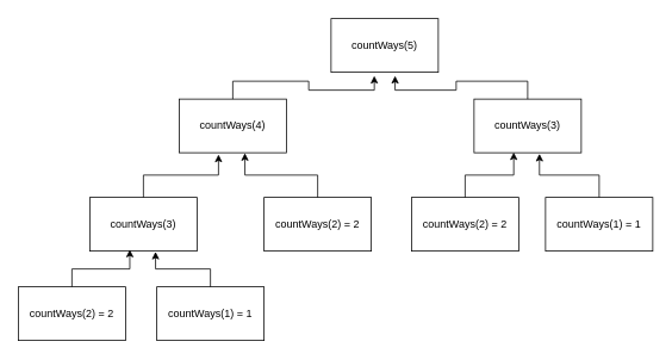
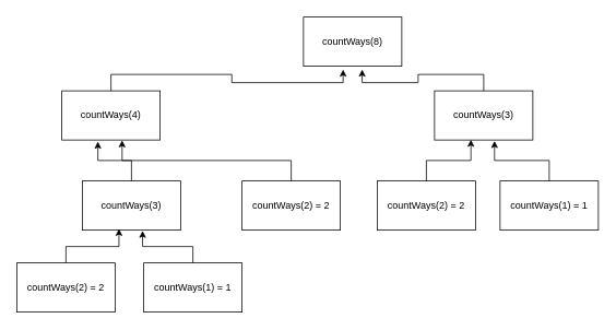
  <mxCell id="0" />
  <mxCell id="1" parent="0" />
- <mxCell id="2" value="countWays(5)" style="rounded=0;whiteSpace=wrap;html=1;" parent="1" vertex="1"><mxGeometry x="370" y="20" width="120" height="60" as="geometry" /></mxCell>
- <mxCell id="3" value="countWays(4)" style="rounded=0;whiteSpace=wrap;html=1;" parent="1" vertex="1"><mxGeometry x="200" y="110" width="120" height="60" as="geometry" /></mxCell>
+ <mxCell id="2" value="countWays(8)" style="rounded=0;whiteSpace=wrap;html=1;" parent="1" vertex="1"><mxGeometry x="370" y="20" width="120" height="60" as="geometry" /></mxCell>
+ <mxCell id="3" value="countWays(4)" style="rounded=0;whiteSpace=wrap;html=1;" parent="1" vertex="1"><mxGeometry x="75" y="110" width="120" height="60" as="geometry" /></mxCell>
  <mxCell id="4" value="countWays(3)" style="rounded=0;whiteSpace=wrap;html=1;" parent="1" vertex="1"><mxGeometry x="530" y="110" width="120" height="60" as="geometry" /></mxCell>
  <mxCell id="5" value="countWays(3)" style="rounded=0;whiteSpace=wrap;html=1;" parent="1" vertex="1"><mxGeometry x="100" y="220" width="120" height="60" as="geometry" /></mxCell>
  <mxCell id="6" value="countWays(2) = 2" style="rounded=0;whiteSpace=wrap;html=1;" parent="1" vertex="1"><mxGeometry x="295" y="220" width="120" height="60" as="geometry" /></mxCell>
  <mxCell id="7" value="countWays(2) = 2" style="rounded=0;whiteSpace=wrap;html=1;" parent="1" vertex="1"><mxGeometry x="460" y="220" width="120" height="60" as="geometry" /></mxCell>
  <mxCell id="8" value="countWays(1) = 1" style="rounded=0;whiteSpace=wrap;html=1;" parent="1" vertex="1"><mxGeometry x="610" y="220" width="120" height="60" as="geometry" /></mxCell>
  <mxCell id="9" value="countWays(2) = 2" style="rounded=0;whiteSpace=wrap;html=1;" parent="1" vertex="1"><mxGeometry x="20" y="320" width="120" height="60" as="geometry" /></mxCell>
  <mxCell id="10" value="countWays(1) = 1" style="rounded=0;whiteSpace=wrap;html=1;" parent="1" vertex="1"><mxGeometry x="175" y="320" width="120" height="60" as="geometry" /></mxCell>
  <mxCell id="11" style="edgeStyle=orthogonalEdgeStyle;rounded=0;orthogonalLoop=1;jettySize=auto;html=1;exitX=0.5;exitY=0;exitDx=0;exitDy=0;entryX=0.613;entryY=1.007;entryDx=0;entryDy=0;entryPerimeter=0;" edge="1" parent="1" source="6" target="3"><mxGeometry relative="1" as="geometry" /></mxCell>
  <mxCell id="12" style="edgeStyle=orthogonalEdgeStyle;rounded=0;orthogonalLoop=1;jettySize=auto;html=1;exitX=0.5;exitY=0;exitDx=0;exitDy=0;entryX=0.367;entryY=1.033;entryDx=0;entryDy=0;entryPerimeter=0;" edge="1" parent="1" source="5" target="3"><mxGeometry relative="1" as="geometry" /></mxCell>
  <mxCell id="13" style="edgeStyle=orthogonalEdgeStyle;rounded=0;orthogonalLoop=1;jettySize=auto;html=1;exitX=0.5;exitY=0;exitDx=0;exitDy=0;entryX=0.373;entryY=0.973;entryDx=0;entryDy=0;entryPerimeter=0;" edge="1" parent="1" source="9" target="5"><mxGeometry relative="1" as="geometry" /></mxCell>
  <mxCell id="14" style="edgeStyle=orthogonalEdgeStyle;rounded=0;orthogonalLoop=1;jettySize=auto;html=1;exitX=0.5;exitY=0;exitDx=0;exitDy=0;entryX=0.613;entryY=1.013;entryDx=0;entryDy=0;entryPerimeter=0;" edge="1" parent="1" source="10" target="5"><mxGeometry relative="1" as="geometry" /></mxCell>
  <mxCell id="15" style="edgeStyle=orthogonalEdgeStyle;rounded=0;orthogonalLoop=1;jettySize=auto;html=1;exitX=0.5;exitY=0;exitDx=0;exitDy=0;entryX=0.403;entryY=1.067;entryDx=0;entryDy=0;entryPerimeter=0;" edge="1" parent="1" source="3" target="2"><mxGeometry relative="1" as="geometry" /></mxCell>
  <mxCell id="16" style="edgeStyle=orthogonalEdgeStyle;rounded=0;orthogonalLoop=1;jettySize=auto;html=1;exitX=0.5;exitY=0;exitDx=0;exitDy=0;entryX=0.597;entryY=1.067;entryDx=0;entryDy=0;entryPerimeter=0;" edge="1" parent="1" source="4" target="2"><mxGeometry relative="1" as="geometry" /></mxCell>
  <mxCell id="17" style="edgeStyle=orthogonalEdgeStyle;rounded=0;orthogonalLoop=1;jettySize=auto;html=1;exitX=0.5;exitY=0;exitDx=0;exitDy=0;entryX=0.37;entryY=0.993;entryDx=0;entryDy=0;entryPerimeter=0;" edge="1" parent="1" source="7" target="4"><mxGeometry relative="1" as="geometry" /></mxCell>
  <mxCell id="18" style="edgeStyle=orthogonalEdgeStyle;rounded=0;orthogonalLoop=1;jettySize=auto;html=1;exitX=0.5;exitY=0;exitDx=0;exitDy=0;entryX=0.61;entryY=1.02;entryDx=0;entryDy=0;entryPerimeter=0;" edge="1" parent="1" source="8" target="4"><mxGeometry relative="1" as="geometry" /></mxCell>
